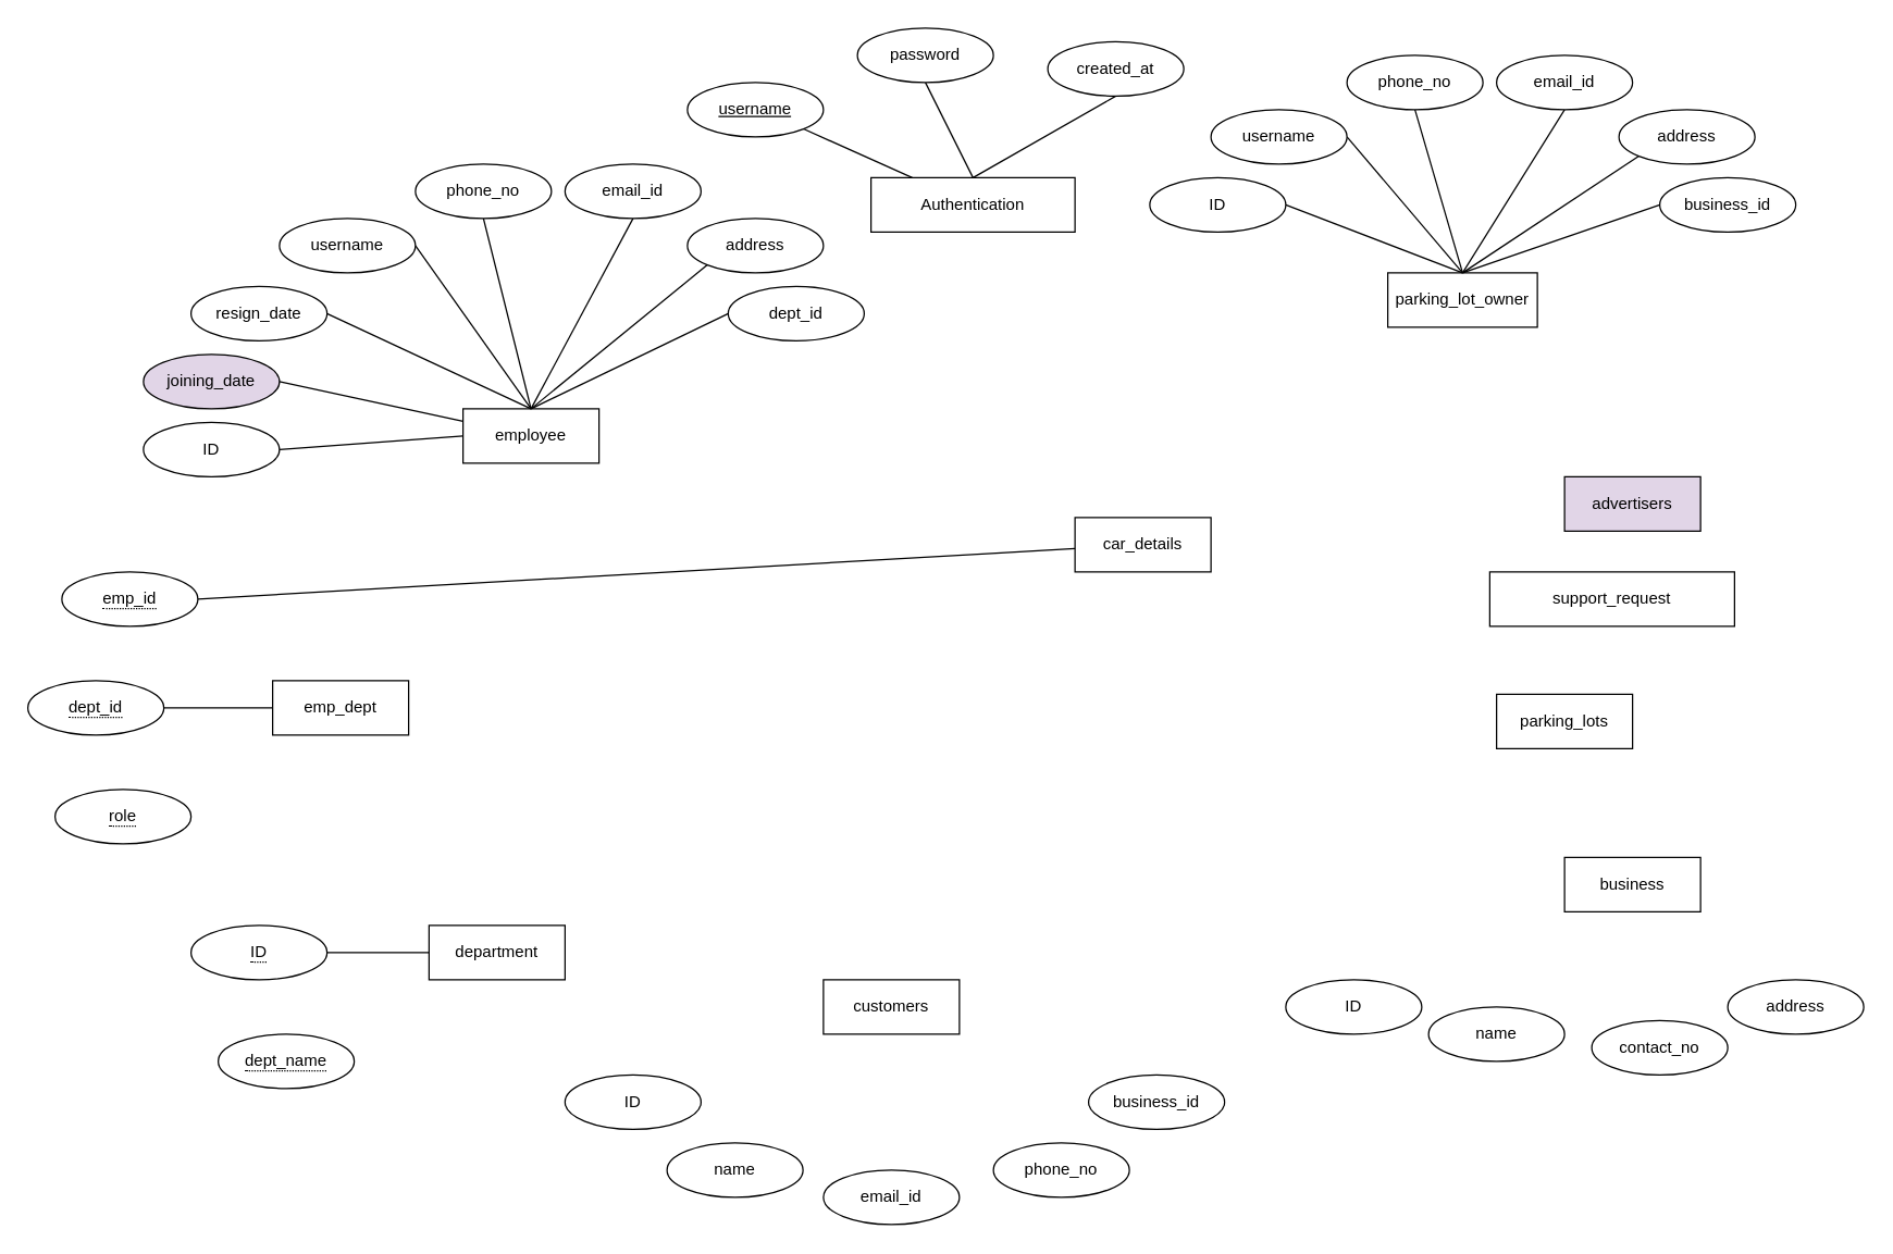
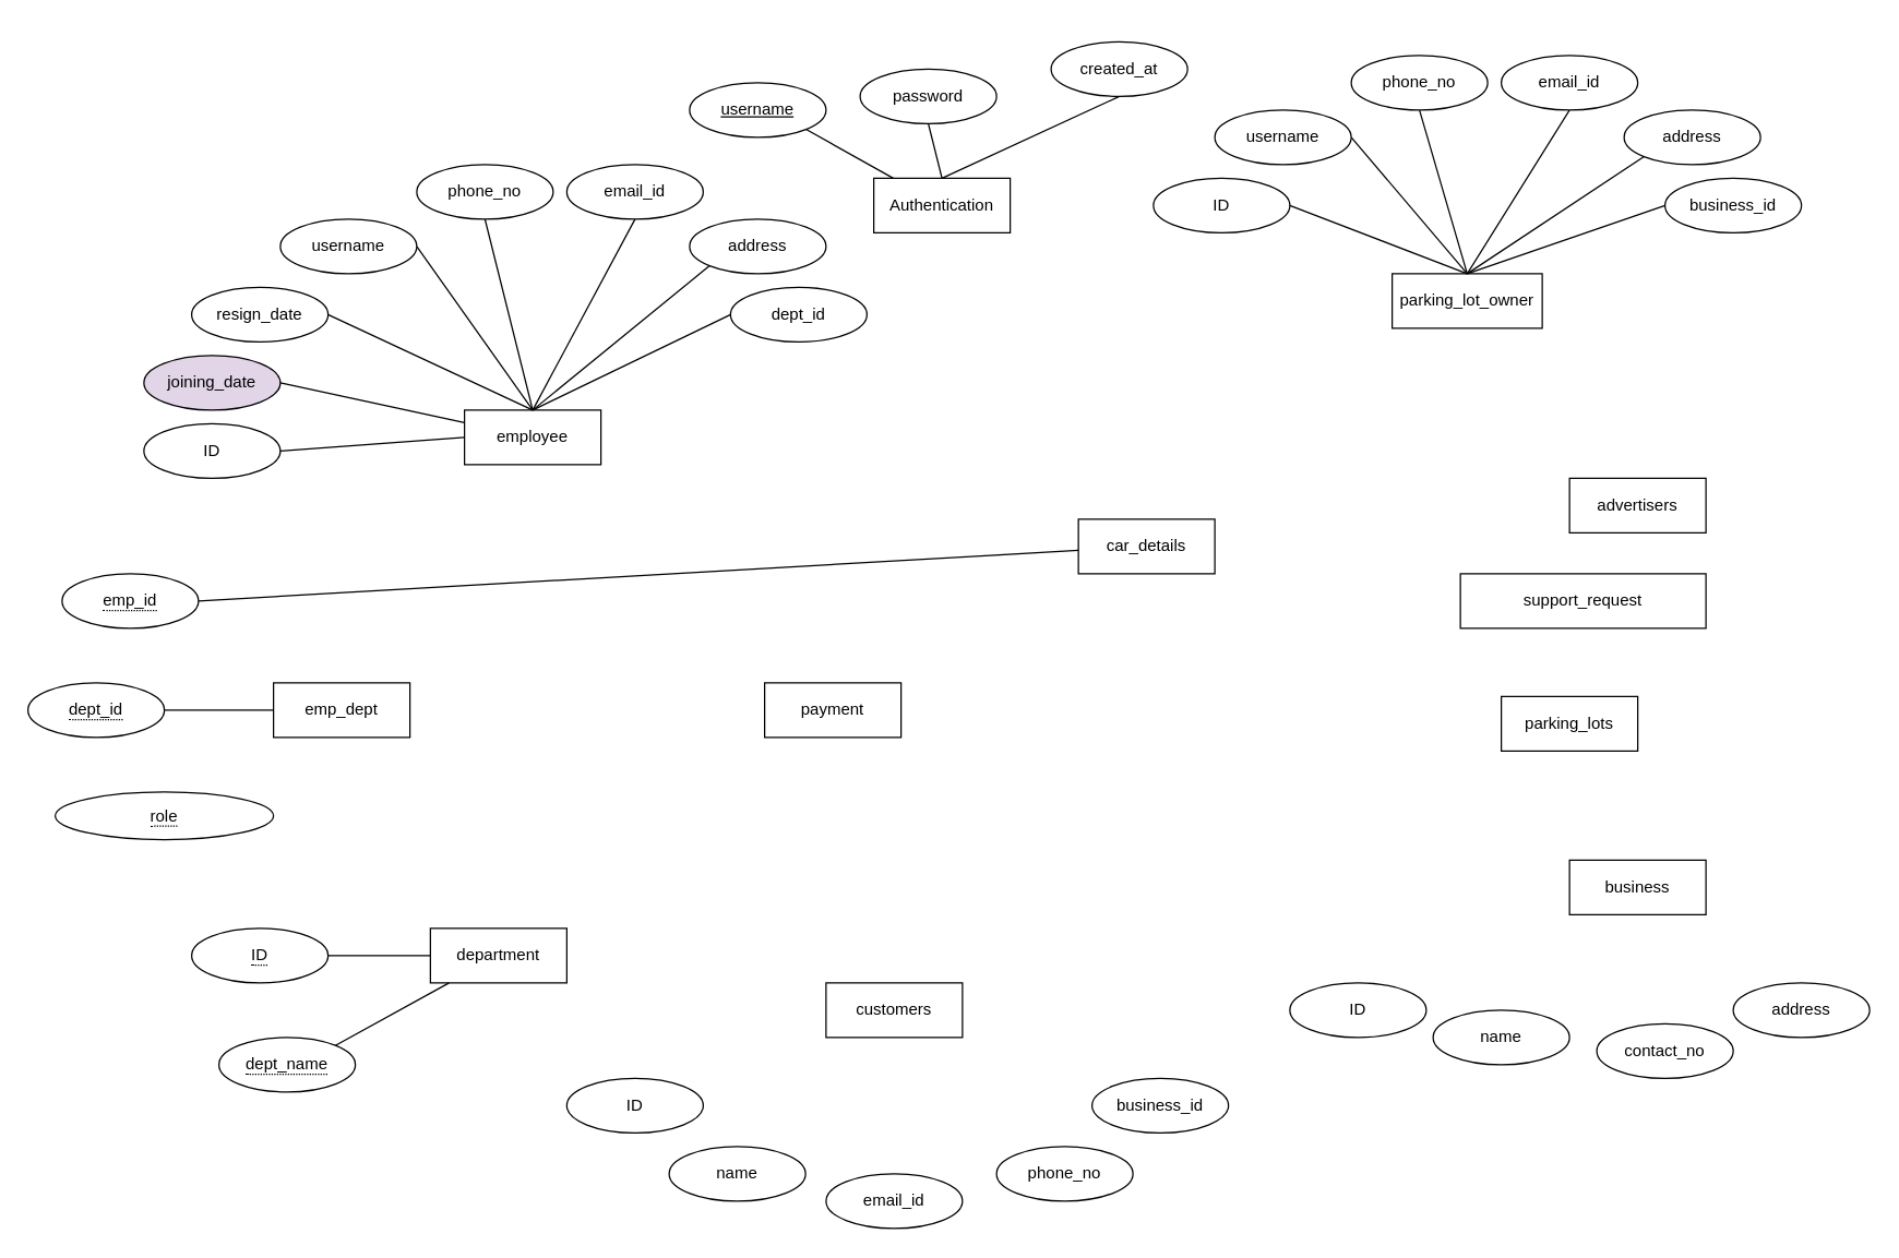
  <mxCell id="0" />
  <mxCell id="1" parent="0" />
- <mxCell id="2" value="Authentication" style="whiteSpace=wrap;html=1;align=center;" vertex="1" parent="1"><mxGeometry x="640" y="130" width="150" height="40" as="geometry" /></mxCell>
+ <mxCell id="2" value="Authentication" style="whiteSpace=wrap;html=1;align=center;" vertex="1" parent="1"><mxGeometry x="640" y="130" width="100" height="40" as="geometry" /></mxCell>
  <mxCell id="3" style="rounded=0;orthogonalLoop=1;jettySize=auto;html=1;exitX=1;exitY=1;exitDx=0;exitDy=0;endArrow=none;endFill=0;" edge="1" parent="1" source="4" target="2"><mxGeometry relative="1" as="geometry" /></mxCell>
  <mxCell id="4" value="username" style="ellipse;whiteSpace=wrap;html=1;align=center;fontStyle=4;" vertex="1" parent="1"><mxGeometry x="505" y="60" width="100" height="40" as="geometry" /></mxCell>
  <mxCell id="5" style="rounded=0;orthogonalLoop=1;jettySize=auto;html=1;exitX=0.5;exitY=1;exitDx=0;exitDy=0;entryX=0.5;entryY=0;entryDx=0;entryDy=0;endArrow=none;endFill=0;" edge="1" parent="1" source="6" target="2"><mxGeometry relative="1" as="geometry" /></mxCell>
- <mxCell id="6" value="password" style="ellipse;whiteSpace=wrap;html=1;align=center;" vertex="1" parent="1"><mxGeometry x="630" y="20" width="100" height="40" as="geometry" /></mxCell>
+ <mxCell id="6" value="password" style="ellipse;whiteSpace=wrap;html=1;align=center;" vertex="1" parent="1"><mxGeometry x="630" y="50" width="100" height="40" as="geometry" /></mxCell>
  <mxCell id="7" value="parking_lot_owner" style="whiteSpace=wrap;html=1;align=center;" vertex="1" parent="1"><mxGeometry x="1020" y="200" width="110" height="40" as="geometry" /></mxCell>
  <mxCell id="8" style="rounded=0;orthogonalLoop=1;jettySize=auto;html=1;exitX=1;exitY=0.5;exitDx=0;exitDy=0;entryX=0.5;entryY=0;entryDx=0;entryDy=0;endArrow=none;endFill=0;" edge="1" parent="1" source="9" target="7"><mxGeometry relative="1" as="geometry" /></mxCell>
  <mxCell id="9" value="ID" style="ellipse;whiteSpace=wrap;html=1;align=center;" vertex="1" parent="1"><mxGeometry x="845" y="130" width="100" height="40" as="geometry" /></mxCell>
  <mxCell id="10" style="rounded=0;orthogonalLoop=1;jettySize=auto;html=1;exitX=1;exitY=0.5;exitDx=0;exitDy=0;entryX=0.5;entryY=0;entryDx=0;entryDy=0;endArrow=none;endFill=0;" edge="1" parent="1" source="11" target="7"><mxGeometry relative="1" as="geometry" /></mxCell>
  <mxCell id="11" value="username" style="ellipse;whiteSpace=wrap;html=1;align=center;" vertex="1" parent="1"><mxGeometry x="890" y="80" width="100" height="40" as="geometry" /></mxCell>
  <mxCell id="12" style="rounded=0;orthogonalLoop=1;jettySize=auto;html=1;exitX=0.5;exitY=1;exitDx=0;exitDy=0;entryX=0.5;entryY=0;entryDx=0;entryDy=0;endArrow=none;endFill=0;" edge="1" parent="1" source="13" target="7"><mxGeometry relative="1" as="geometry" /></mxCell>
  <mxCell id="13" value="phone_no" style="ellipse;whiteSpace=wrap;html=1;align=center;" vertex="1" parent="1"><mxGeometry x="990" y="40" width="100" height="40" as="geometry" /></mxCell>
  <mxCell id="14" style="rounded=0;orthogonalLoop=1;jettySize=auto;html=1;exitX=0.5;exitY=1;exitDx=0;exitDy=0;entryX=0.5;entryY=0;entryDx=0;entryDy=0;endArrow=none;endFill=0;" edge="1" parent="1" source="15" target="7"><mxGeometry relative="1" as="geometry" /></mxCell>
  <mxCell id="15" value="email_id" style="ellipse;whiteSpace=wrap;html=1;align=center;" vertex="1" parent="1"><mxGeometry x="1100" y="40" width="100" height="40" as="geometry" /></mxCell>
  <mxCell id="16" style="rounded=0;orthogonalLoop=1;jettySize=auto;html=1;exitX=0;exitY=1;exitDx=0;exitDy=0;entryX=0.5;entryY=0;entryDx=0;entryDy=0;endArrow=none;endFill=0;" edge="1" parent="1" source="17" target="7"><mxGeometry relative="1" as="geometry" /></mxCell>
  <mxCell id="17" value="address" style="ellipse;whiteSpace=wrap;html=1;align=center;" vertex="1" parent="1"><mxGeometry x="1190" y="80" width="100" height="40" as="geometry" /></mxCell>
  <mxCell id="18" style="rounded=0;orthogonalLoop=1;jettySize=auto;html=1;exitX=0;exitY=0.5;exitDx=0;exitDy=0;entryX=0.5;entryY=0;entryDx=0;entryDy=0;endArrow=none;endFill=0;" edge="1" parent="1" source="19" target="7"><mxGeometry relative="1" as="geometry" /></mxCell>
  <mxCell id="19" value="business_id" style="ellipse;whiteSpace=wrap;html=1;align=center;" vertex="1" parent="1"><mxGeometry x="1220" y="130" width="100" height="40" as="geometry" /></mxCell>
  <mxCell id="20" value="employee" style="whiteSpace=wrap;html=1;align=center;" vertex="1" parent="1"><mxGeometry x="340" y="300" width="100" height="40" as="geometry" /></mxCell>
+ <mxCell id="21" value="payment" style="whiteSpace=wrap;html=1;align=center;" vertex="1" parent="1"><mxGeometry x="560" y="500" width="100" height="40" as="geometry" /></mxCell>
  <mxCell id="22" value="customers" style="whiteSpace=wrap;html=1;align=center;" vertex="1" parent="1"><mxGeometry x="605" y="720" width="100" height="40" as="geometry" /></mxCell>
  <mxCell id="23" value="parking_lots" style="whiteSpace=wrap;html=1;align=center;" vertex="1" parent="1"><mxGeometry x="1100" y="510" width="100" height="40" as="geometry" /></mxCell>
  <mxCell id="24" value="car_details" style="whiteSpace=wrap;html=1;align=center;" vertex="1" parent="1"><mxGeometry x="790" y="380" width="100" height="40" as="geometry" /></mxCell>
  <mxCell id="25" value="department" style="whiteSpace=wrap;html=1;align=center;" vertex="1" parent="1"><mxGeometry x="315" y="680" width="100" height="40" as="geometry" /></mxCell>
- <mxCell id="26" value="support_request" style="whiteSpace=wrap;html=1;align=center;" vertex="1" parent="1"><mxGeometry x="1095" y="420" width="180" height="40" as="geometry" /></mxCell>
+ <mxCell id="26" value="support_request" style="whiteSpace=wrap;html=1;align=center;" vertex="1" parent="1"><mxGeometry x="1070" y="420" width="180" height="40" as="geometry" /></mxCell>
  <mxCell id="27" style="rounded=0;orthogonalLoop=1;jettySize=auto;html=1;exitX=1;exitY=0.5;exitDx=0;exitDy=0;endArrow=none;endFill=0;" edge="1" parent="1" source="28"><mxGeometry relative="1" as="geometry"><mxPoint x="390" y="300" as="targetPoint" /></mxGeometry></mxCell>
  <mxCell id="28" value="resign_date" style="ellipse;whiteSpace=wrap;html=1;align=center;" vertex="1" parent="1"><mxGeometry x="140" y="210" width="100" height="40" as="geometry" /></mxCell>
  <mxCell id="29" style="rounded=0;orthogonalLoop=1;jettySize=auto;html=1;exitX=1;exitY=0.5;exitDx=0;exitDy=0;endArrow=none;endFill=0;" edge="1" parent="1" source="30"><mxGeometry relative="1" as="geometry"><mxPoint x="390" y="300" as="targetPoint" /></mxGeometry></mxCell>
  <mxCell id="30" value="username" style="ellipse;whiteSpace=wrap;html=1;align=center;" vertex="1" parent="1"><mxGeometry x="205" y="160" width="100" height="40" as="geometry" /></mxCell>
  <mxCell id="31" style="rounded=0;orthogonalLoop=1;jettySize=auto;html=1;exitX=0.5;exitY=1;exitDx=0;exitDy=0;endArrow=none;endFill=0;" edge="1" parent="1" source="32"><mxGeometry relative="1" as="geometry"><mxPoint x="390" y="300" as="targetPoint" /></mxGeometry></mxCell>
  <mxCell id="32" value="phone_no" style="ellipse;whiteSpace=wrap;html=1;align=center;" vertex="1" parent="1"><mxGeometry x="305" y="120" width="100" height="40" as="geometry" /></mxCell>
  <mxCell id="33" style="rounded=0;orthogonalLoop=1;jettySize=auto;html=1;exitX=0.5;exitY=1;exitDx=0;exitDy=0;endArrow=none;endFill=0;" edge="1" parent="1" source="34"><mxGeometry relative="1" as="geometry"><mxPoint x="390" y="300" as="targetPoint" /></mxGeometry></mxCell>
  <mxCell id="34" value="email_id" style="ellipse;whiteSpace=wrap;html=1;align=center;" vertex="1" parent="1"><mxGeometry x="415" y="120" width="100" height="40" as="geometry" /></mxCell>
  <mxCell id="35" style="rounded=0;orthogonalLoop=1;jettySize=auto;html=1;exitX=0;exitY=1;exitDx=0;exitDy=0;endArrow=none;endFill=0;" edge="1" parent="1" source="36"><mxGeometry relative="1" as="geometry"><mxPoint x="390" y="300" as="targetPoint" /></mxGeometry></mxCell>
  <mxCell id="36" value="address" style="ellipse;whiteSpace=wrap;html=1;align=center;" vertex="1" parent="1"><mxGeometry x="505" y="160" width="100" height="40" as="geometry" /></mxCell>
  <mxCell id="37" style="rounded=0;orthogonalLoop=1;jettySize=auto;html=1;exitX=0;exitY=0.5;exitDx=0;exitDy=0;entryX=0.5;entryY=0;entryDx=0;entryDy=0;endArrow=none;endFill=0;" edge="1" parent="1" source="38" target="20"><mxGeometry relative="1" as="geometry"><mxPoint x="390" y="280" as="targetPoint" /></mxGeometry></mxCell>
  <mxCell id="38" value="dept_id" style="ellipse;whiteSpace=wrap;html=1;align=center;" vertex="1" parent="1"><mxGeometry x="535" y="210" width="100" height="40" as="geometry" /></mxCell>
  <mxCell id="39" style="rounded=0;orthogonalLoop=1;jettySize=auto;html=1;exitX=1;exitY=0.5;exitDx=0;exitDy=0;endArrow=none;endFill=0;" edge="1" parent="1" source="40" target="20"><mxGeometry relative="1" as="geometry" /></mxCell>
  <mxCell id="40" value="joining_date" style="ellipse;whiteSpace=wrap;html=1;align=center;fillColor=#e1d5e7;" vertex="1" parent="1"><mxGeometry x="105" y="260" width="100" height="40" as="geometry" /></mxCell>
  <mxCell id="41" style="rounded=0;orthogonalLoop=1;jettySize=auto;html=1;exitX=1;exitY=0.5;exitDx=0;exitDy=0;entryX=0;entryY=0.5;entryDx=0;entryDy=0;endArrow=none;endFill=0;" edge="1" parent="1" source="42" target="20"><mxGeometry relative="1" as="geometry" /></mxCell>
  <mxCell id="42" value="ID" style="ellipse;whiteSpace=wrap;html=1;align=center;" vertex="1" parent="1"><mxGeometry x="105" y="310" width="100" height="40" as="geometry" /></mxCell>
  <mxCell id="43" style="rounded=0;orthogonalLoop=1;jettySize=auto;html=1;exitX=0.5;exitY=1;exitDx=0;exitDy=0;entryX=0.5;entryY=0;entryDx=0;entryDy=0;endArrow=none;endFill=0;" edge="1" parent="1" source="44" target="2"><mxGeometry relative="1" as="geometry" /></mxCell>
  <mxCell id="44" value="created_at" style="ellipse;whiteSpace=wrap;html=1;align=center;" vertex="1" parent="1"><mxGeometry x="770" y="30" width="100" height="40" as="geometry" /></mxCell>
  <mxCell id="45" style="rounded=0;orthogonalLoop=1;jettySize=auto;html=1;exitX=1;exitY=0.5;exitDx=0;exitDy=0;entryX=0;entryY=0.5;entryDx=0;entryDy=0;endArrow=none;endFill=0;" edge="1" parent="1" source="46" target="25"><mxGeometry relative="1" as="geometry" /></mxCell>
  <mxCell id="46" value="&lt;span style=&quot;border-bottom: 1px dotted&quot;&gt;ID&lt;/span&gt;" style="ellipse;whiteSpace=wrap;html=1;align=center;" vertex="1" parent="1"><mxGeometry x="140" y="680" width="100" height="40" as="geometry" /></mxCell>
+ <mxCell id="47" style="rounded=0;orthogonalLoop=1;jettySize=auto;html=1;exitX=1;exitY=0;exitDx=0;exitDy=0;endArrow=none;endFill=0;" edge="1" parent="1" source="48" target="25"><mxGeometry relative="1" as="geometry" /></mxCell>
  <mxCell id="48" value="&lt;span style=&quot;border-bottom: 1px dotted&quot;&gt;dept_name&lt;/span&gt;" style="ellipse;whiteSpace=wrap;html=1;align=center;" vertex="1" parent="1"><mxGeometry x="160" y="760" width="100" height="40" as="geometry" /></mxCell>
  <mxCell id="49" value="emp_dept" style="whiteSpace=wrap;html=1;align=center;" vertex="1" parent="1"><mxGeometry x="200" y="500" width="100" height="40" as="geometry" /></mxCell>
  <mxCell id="50" style="rounded=0;orthogonalLoop=1;jettySize=auto;html=1;exitX=1;exitY=0.5;exitDx=0;exitDy=0;endArrow=none;endFill=0;" edge="1" parent="1" source="51" target="24"><mxGeometry relative="1" as="geometry" /></mxCell>
  <mxCell id="51" value="&lt;span style=&quot;border-bottom: 1px dotted&quot;&gt;emp_id&lt;/span&gt;" style="ellipse;whiteSpace=wrap;html=1;align=center;" vertex="1" parent="1"><mxGeometry x="45" y="420" width="100" height="40" as="geometry" /></mxCell>
  <mxCell id="52" style="rounded=0;orthogonalLoop=1;jettySize=auto;html=1;exitX=1;exitY=0.5;exitDx=0;exitDy=0;entryX=0;entryY=0.5;entryDx=0;entryDy=0;endArrow=none;endFill=0;" edge="1" parent="1" source="53" target="49"><mxGeometry relative="1" as="geometry" /></mxCell>
  <mxCell id="53" value="&lt;span style=&quot;border-bottom: 1px dotted&quot;&gt;dept_id&lt;/span&gt;" style="ellipse;whiteSpace=wrap;html=1;align=center;" vertex="1" parent="1"><mxGeometry x="20" y="500" width="100" height="40" as="geometry" /></mxCell>
- <mxCell id="54" value="&lt;span style=&quot;border-bottom: 1px dotted&quot;&gt;role&lt;br&gt;&lt;/span&gt;" style="ellipse;whiteSpace=wrap;html=1;align=center;" vertex="1" parent="1"><mxGeometry x="40" y="580" width="100" height="40" as="geometry" /></mxCell>
+ <mxCell id="54" value="&lt;span style=&quot;border-bottom: 1px dotted&quot;&gt;role&lt;br&gt;&lt;/span&gt;" style="ellipse;whiteSpace=wrap;html=1;align=center;" vertex="1" parent="1"><mxGeometry x="40" y="580" width="160" height="35" as="geometry" /></mxCell>
  <mxCell id="55" value="ID" style="ellipse;whiteSpace=wrap;html=1;align=center;" vertex="1" parent="1"><mxGeometry x="415" y="790" width="100" height="40" as="geometry" /></mxCell>
- <mxCell id="56" value="advertisers" style="whiteSpace=wrap;html=1;align=center;fillColor=#e1d5e7;" vertex="1" parent="1"><mxGeometry x="1150" y="350" width="100" height="40" as="geometry" /></mxCell>
+ <mxCell id="56" value="advertisers" style="whiteSpace=wrap;html=1;align=center;" vertex="1" parent="1"><mxGeometry x="1150" y="350" width="100" height="40" as="geometry" /></mxCell>
  <mxCell id="57" value="name" style="ellipse;whiteSpace=wrap;html=1;align=center;" vertex="1" parent="1"><mxGeometry x="490" y="840" width="100" height="40" as="geometry" /></mxCell>
  <mxCell id="58" value="email_id" style="ellipse;whiteSpace=wrap;html=1;align=center;" vertex="1" parent="1"><mxGeometry x="605" y="860" width="100" height="40" as="geometry" /></mxCell>
  <mxCell id="59" value="phone_no" style="ellipse;whiteSpace=wrap;html=1;align=center;" vertex="1" parent="1"><mxGeometry x="730" y="840" width="100" height="40" as="geometry" /></mxCell>
  <mxCell id="60" value="business_id" style="ellipse;whiteSpace=wrap;html=1;align=center;" vertex="1" parent="1"><mxGeometry x="800" y="790" width="100" height="40" as="geometry" /></mxCell>
  <mxCell id="61" value="business" style="whiteSpace=wrap;html=1;align=center;" vertex="1" parent="1"><mxGeometry x="1150" y="630" width="100" height="40" as="geometry" /></mxCell>
  <mxCell id="62" value="ID" style="ellipse;whiteSpace=wrap;html=1;align=center;" vertex="1" parent="1"><mxGeometry x="945" y="720" width="100" height="40" as="geometry" /></mxCell>
  <mxCell id="63" value="name" style="ellipse;whiteSpace=wrap;html=1;align=center;" vertex="1" parent="1"><mxGeometry x="1050" y="740" width="100" height="40" as="geometry" /></mxCell>
  <mxCell id="64" value="contact_no" style="ellipse;whiteSpace=wrap;html=1;align=center;" vertex="1" parent="1"><mxGeometry x="1170" y="750" width="100" height="40" as="geometry" /></mxCell>
  <mxCell id="65" value="address" style="ellipse;whiteSpace=wrap;html=1;align=center;" vertex="1" parent="1"><mxGeometry x="1270" y="720" width="100" height="40" as="geometry" /></mxCell>
